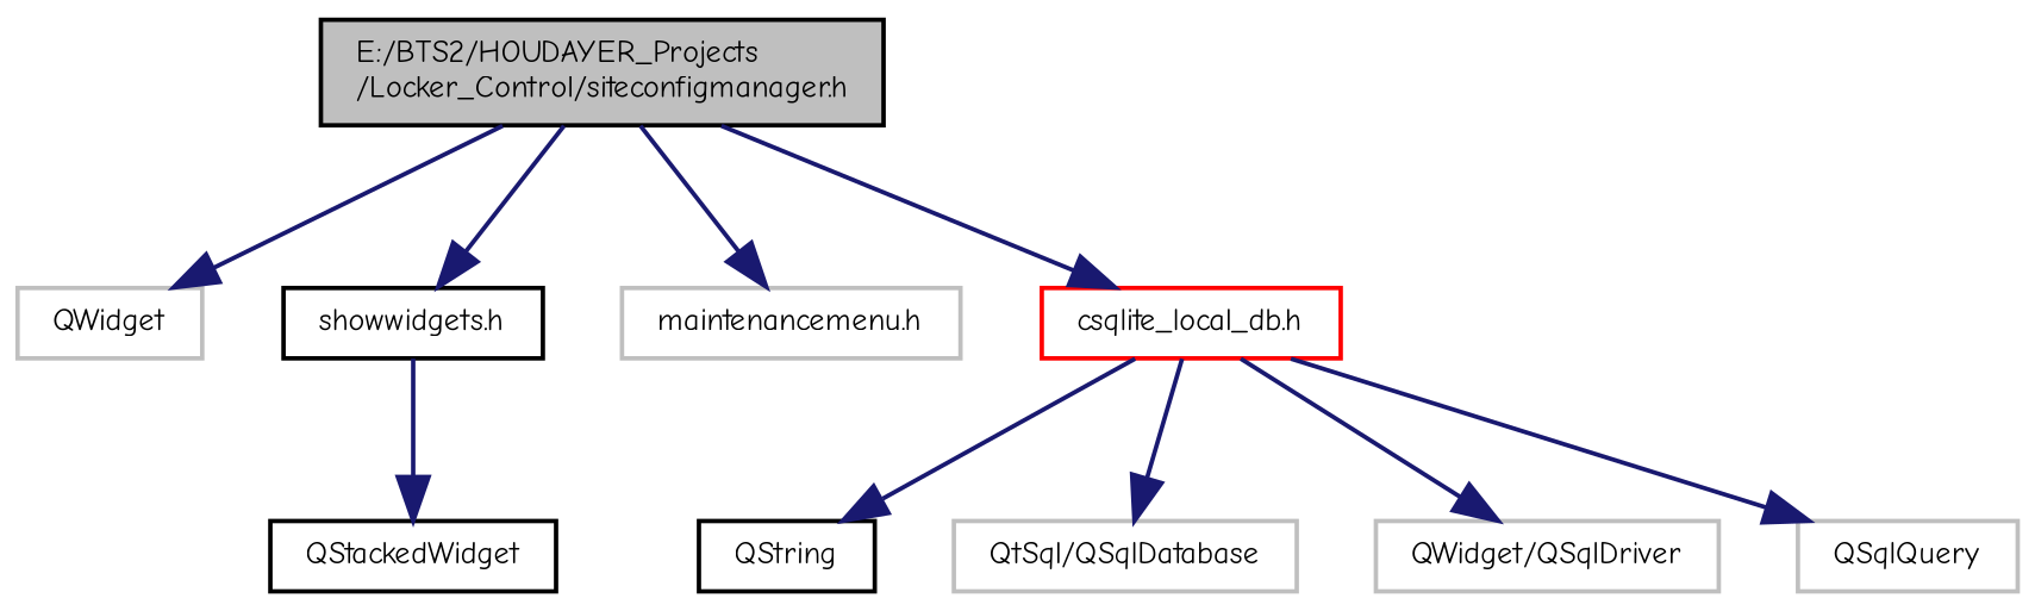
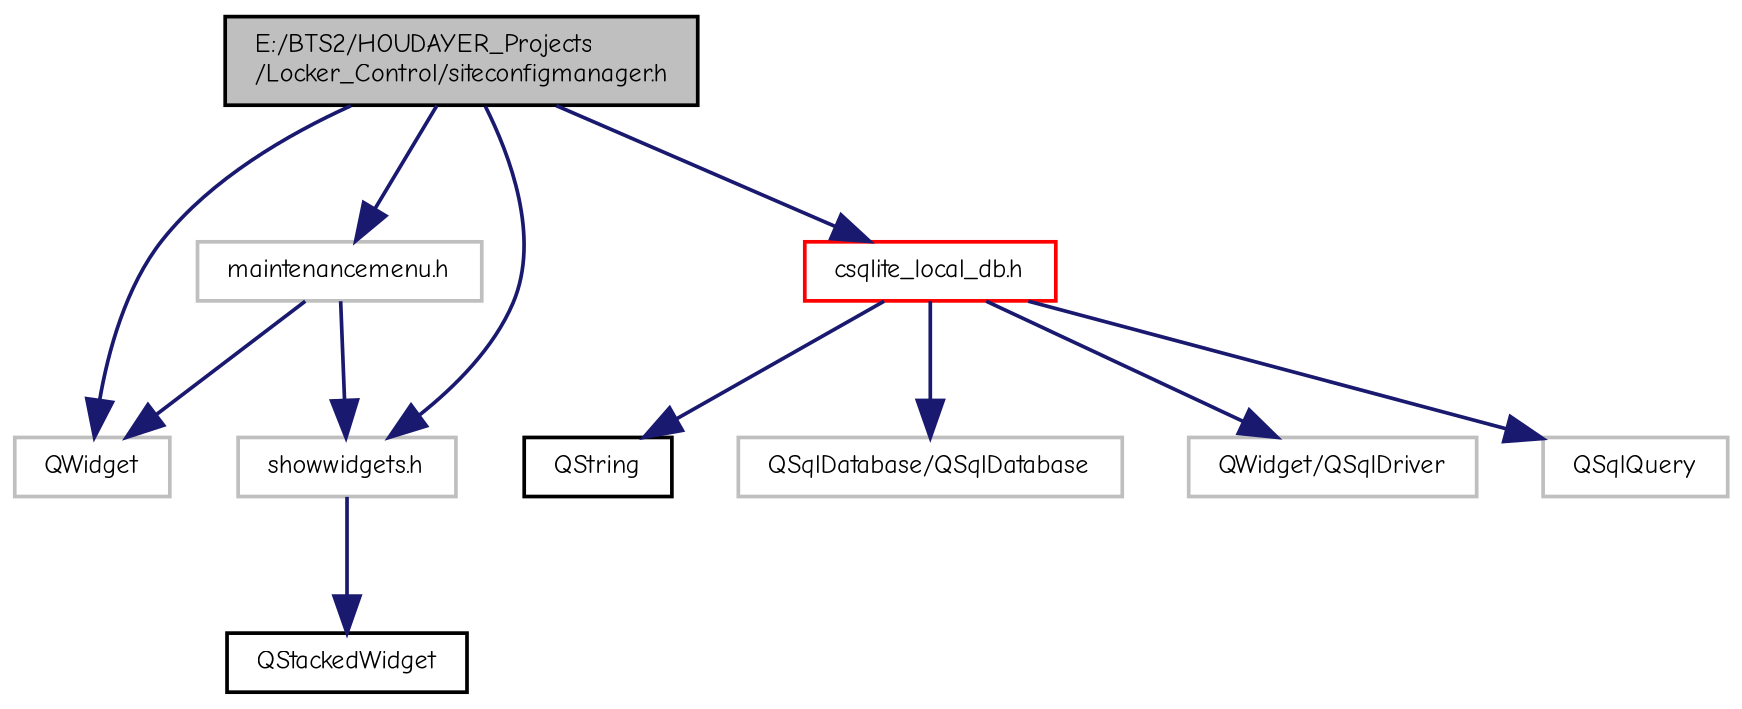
  digraph {
    fontname="Comic Neue"
    node [color=grey75 fontname="Comic Neue" fontsize=7 shape=record]
    edge [color=midnightblue fontname="Comic Neue" fontsize=7 labelfontname=Helvetica labelfontsize=7 style=solid]
    n1 [color=black fillcolor=grey75 fontcolor=black height=0.2 label="E:/BTS2/HOUDAYER_Projects\l/Locker_Control/siteconfigmanager.h" style=filled width=0.4]
    n2 [height=0.2 label=QWidget width=0.4]
-   n3 [color=black height=0.2 label="showwidgets.h" width=0.4]
+   n3 [height=0.2 label="showwidgets.h" width=0.4]
    n4 [height=0.2 label="maintenancemenu.h" width=0.4]
    n5 [color=red height=0.2 label="csqlite_local_db.h" width=0.4]
    n6 [color=black height=0.2 label=QStackedWidget width=0.4]
    n7 [color=black height=0.2 label=QString width=0.4]
-   n8 [height=0.2 label="QtSql/QSqlDatabase" width=0.4]
+   n8 [height=0.2 label="QSqlDatabase/QSqlDatabase" width=0.4]
    n9 [height=0.2 label="QWidget/QSqlDriver" width=0.4]
    n10 [height=0.2 label=QSqlQuery width=0.4]
    n1 -> n2
    n1 -> n3
    n1 -> n4
    n1 -> n5
    n3 -> n6
+   n4 -> n2
+   n4 -> n3
    n5 -> n7
    n5 -> n8
    n5 -> n9
    n5 -> n10
  }
